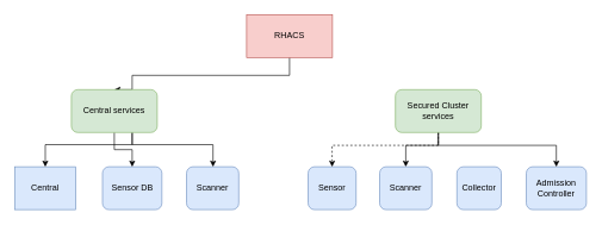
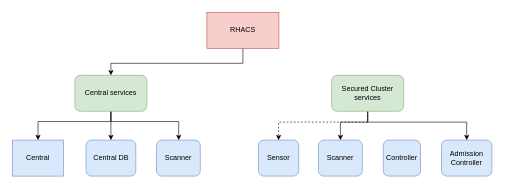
  <mxCell id="0" />
  <mxCell id="1" parent="0" />
  <mxCell id="2" style="edgeStyle=orthogonalEdgeStyle;rounded=0;orthogonalLoop=1;jettySize=auto;html=1;entryX=0.5;entryY=0;entryDx=0;entryDy=0;exitX=0.5;exitY=1;exitDx=0;exitDy=0;" edge="1" parent="1" source="3" target="13"><mxGeometry relative="1" as="geometry"><Array as="points"><mxPoint x="404" y="105" /><mxPoint x="184" y="105" /></Array></mxGeometry></mxCell>
  <mxCell id="3" value="RHACS" style="rounded=0;whiteSpace=wrap;html=1;fillColor=#f8cecc;strokeColor=#b85450;" vertex="1" parent="1"><mxGeometry x="344" y="20" width="120" height="60" as="geometry" /></mxCell>
  <mxCell id="4" value="Admission&lt;br&gt;Controller" style="rounded=1;whiteSpace=wrap;html=1;fillColor=#dae8fc;strokeColor=#6c8ebf;" vertex="1" parent="1"><mxGeometry x="735" y="233" width="84" height="60" as="geometry" /></mxCell>
- <mxCell id="5" value="Collector" style="rounded=1;whiteSpace=wrap;html=1;fillColor=#dae8fc;strokeColor=#6c8ebf;" vertex="1" parent="1"><mxGeometry x="638" y="233" width="62" height="60" as="geometry" /></mxCell>
+ <mxCell id="5" value="Controller" style="rounded=1;whiteSpace=wrap;html=1;fillColor=#dae8fc;strokeColor=#6c8ebf;" vertex="1" parent="1"><mxGeometry x="638" y="233" width="62" height="60" as="geometry" /></mxCell>
  <mxCell id="6" value="Sensor" style="rounded=1;whiteSpace=wrap;html=1;fillColor=#dae8fc;strokeColor=#6c8ebf;" vertex="1" parent="1"><mxGeometry x="430" y="233" width="67" height="60" as="geometry" /></mxCell>
  <mxCell id="7" value="Scanner" style="rounded=1;whiteSpace=wrap;html=1;fillColor=#dae8fc;strokeColor=#6c8ebf;" vertex="1" parent="1"><mxGeometry x="260" y="233" width="73" height="60" as="geometry" /></mxCell>
- <mxCell id="8" value="Sensor DB" style="rounded=1;whiteSpace=wrap;html=1;fillColor=#dae8fc;strokeColor=#6c8ebf;" vertex="1" parent="1"><mxGeometry x="142.5" y="233" width="83" height="60" as="geometry" /></mxCell>
+ <mxCell id="8" value="Central DB" style="rounded=1;whiteSpace=wrap;html=1;fillColor=#dae8fc;strokeColor=#6c8ebf;" vertex="1" parent="1"><mxGeometry x="142.5" y="233" width="83" height="60" as="geometry" /></mxCell>
  <mxCell id="9" value="Central" style="whiteSpace=wrap;html=1;fillColor=#dae8fc;strokeColor=#6c8ebf;rounded=0;" vertex="1" parent="1"><mxGeometry x="20" y="233" width="85" height="60" as="geometry" /></mxCell>
  <mxCell id="10" style="edgeStyle=orthogonalEdgeStyle;rounded=0;orthogonalLoop=1;jettySize=auto;html=1;entryX=0.5;entryY=0;entryDx=0;entryDy=0;" edge="1" parent="1" source="13" target="9"><mxGeometry relative="1" as="geometry"><Array as="points"><mxPoint x="184" y="202" /><mxPoint x="63" y="202" /></Array></mxGeometry></mxCell>
  <mxCell id="11" style="edgeStyle=orthogonalEdgeStyle;rounded=0;orthogonalLoop=1;jettySize=auto;html=1;entryX=0.5;entryY=0;entryDx=0;entryDy=0;" edge="1" parent="1" source="13" target="8"><mxGeometry relative="1" as="geometry" /></mxCell>
  <mxCell id="12" style="edgeStyle=orthogonalEdgeStyle;rounded=0;orthogonalLoop=1;jettySize=auto;html=1;" edge="1" parent="1" source="13" target="7"><mxGeometry relative="1" as="geometry"><Array as="points"><mxPoint x="184" y="202" /><mxPoint x="297" y="202" /></Array></mxGeometry></mxCell>
- <mxCell id="13" value="Central services" style="rounded=1;whiteSpace=wrap;html=1;fillColor=#d5e8d4;strokeColor=#82b366;" vertex="1" parent="1"><mxGeometry x="99" y="125" width="120" height="60" as="geometry" /></mxCell>
+ <mxCell id="13" value="Central services" style="rounded=1;whiteSpace=wrap;html=1;fillColor=#d5e8d4;strokeColor=#82b366;" vertex="1" parent="1"><mxGeometry x="124" y="125" width="120" height="60" as="geometry" /></mxCell>
  <mxCell id="14" style="edgeStyle=orthogonalEdgeStyle;rounded=0;orthogonalLoop=1;jettySize=auto;html=1;entryX=0.5;entryY=0;entryDx=0;entryDy=0;dashed=1;" edge="1" parent="1" source="17" target="6"><mxGeometry relative="1" as="geometry"><Array as="points"><mxPoint x="612" y="203" /><mxPoint x="464" y="203" /></Array></mxGeometry></mxCell>
  <mxCell id="15" style="edgeStyle=orthogonalEdgeStyle;rounded=0;orthogonalLoop=1;jettySize=auto;html=1;" edge="1" parent="1" source="17" target="4"><mxGeometry relative="1" as="geometry"><Array as="points"><mxPoint x="612" y="203" /><mxPoint x="777" y="203" /></Array></mxGeometry></mxCell>
  <mxCell id="16" style="edgeStyle=orthogonalEdgeStyle;rounded=0;orthogonalLoop=1;jettySize=auto;html=1;entryX=0.5;entryY=0;entryDx=0;entryDy=0;" edge="1" parent="1" source="17" target="18"><mxGeometry relative="1" as="geometry"><Array as="points"><mxPoint x="612" y="203" /><mxPoint x="567" y="203" /></Array></mxGeometry></mxCell>
  <mxCell id="17" value="Secured Cluster services" style="rounded=1;whiteSpace=wrap;html=1;fillColor=#d5e8d4;strokeColor=#82b366;" vertex="1" parent="1"><mxGeometry x="552" y="125" width="120" height="60" as="geometry" /></mxCell>
  <mxCell id="18" value="Scanner" style="rounded=1;whiteSpace=wrap;html=1;fillColor=#dae8fc;strokeColor=#6c8ebf;" vertex="1" parent="1"><mxGeometry x="530" y="233" width="73" height="60" as="geometry" /></mxCell>
